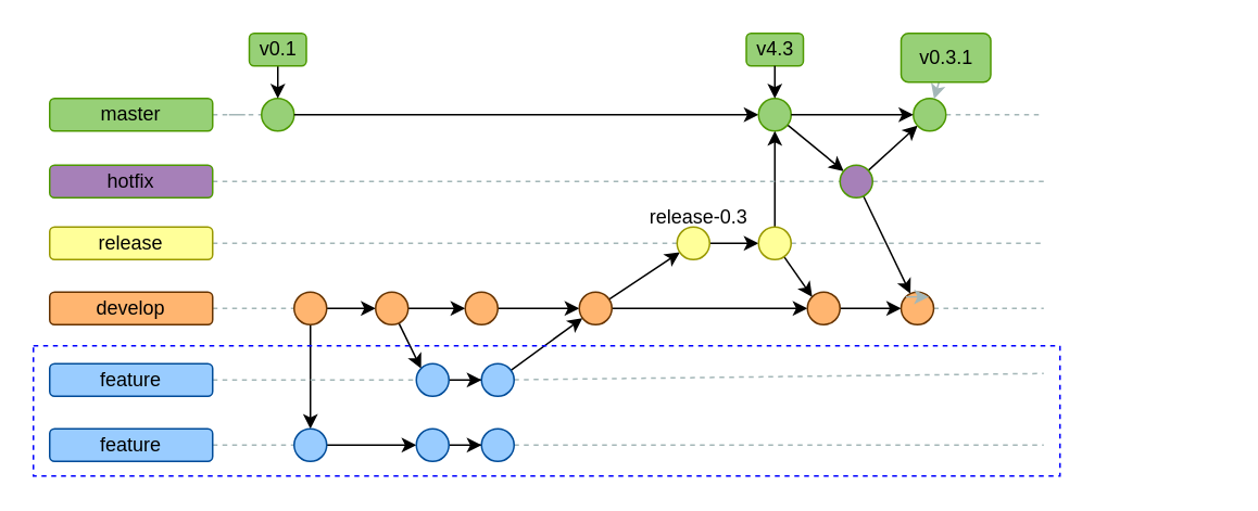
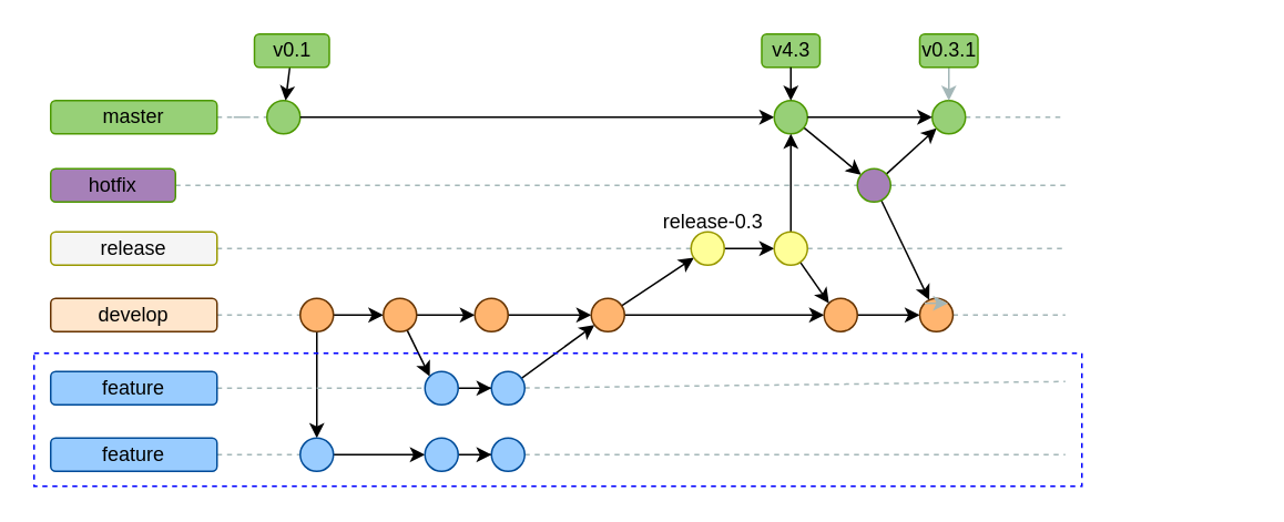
  <mxCell id="0" />
  <mxCell id="1" parent="0" />
  <mxCell id="2" value="" style="edgeStyle=orthogonalEdgeStyle;rounded=0;orthogonalLoop=1;jettySize=auto;html=1;entryX=0;entryY=0.5;entryDx=0;entryDy=0;dashed=1;endArrow=none;endFill=0;strokeColor=#A4B7B8;" parent="1" source="3" target="4" edge="1"><mxGeometry relative="1" as="geometry"><mxPoint x="220" y="90" as="targetPoint" /></mxGeometry></mxCell>
  <mxCell id="3" value="master" style="rounded=1;whiteSpace=wrap;html=1;fillColor=#97D077;strokeColor=#4D9900;" parent="1" vertex="1"><mxGeometry x="30" y="60" width="100" height="20" as="geometry" /></mxCell>
  <mxCell id="4" value="" style="ellipse;whiteSpace=wrap;html=1;aspect=fixed;fillColor=#97D077;strokeColor=#4D9900;" parent="1" vertex="1"><mxGeometry x="160" y="60" width="20" height="20" as="geometry" /></mxCell>
  <mxCell id="5" value="" style="edgeStyle=none;rounded=0;jumpStyle=none;orthogonalLoop=1;jettySize=auto;html=1;exitX=1;exitY=0.5;exitDx=0;exitDy=0;" parent="1" source="4" target="8" edge="1"><mxGeometry relative="1" as="geometry"><mxPoint x="217.5" y="70" as="sourcePoint" /></mxGeometry></mxCell>
  <mxCell id="6" value="" style="edgeStyle=none;rounded=0;jumpStyle=none;orthogonalLoop=1;jettySize=auto;html=1;dashed=1;endArrow=none;endFill=0;strokeColor=#A4B7B8;" parent="1" source="62" edge="1"><mxGeometry relative="1" as="geometry"><mxPoint x="575" y="70" as="targetPoint" /></mxGeometry></mxCell>
  <mxCell id="7" style="edgeStyle=none;rounded=0;jumpStyle=none;orthogonalLoop=1;jettySize=auto;html=1;endArrow=classic;endFill=1;strokeColor=#000000;strokeWidth=1;" parent="1" source="8" target="60" edge="1"><mxGeometry relative="1" as="geometry" /></mxCell>
  <mxCell id="8" value="" style="ellipse;whiteSpace=wrap;html=1;aspect=fixed;fillColor=#97D077;strokeColor=#4D9900;" parent="1" vertex="1"><mxGeometry x="465" y="60" width="20" height="20" as="geometry" /></mxCell>
  <mxCell id="9" style="edgeStyle=none;rounded=0;jumpStyle=none;orthogonalLoop=1;jettySize=auto;html=1;entryX=1;entryY=0.5;entryDx=0;entryDy=0;dashed=1;strokeColor=#A4B7B8;" parent="1" source="10" target="30" edge="1"><mxGeometry relative="1" as="geometry" /></mxCell>
- <mxCell id="10" value="release" style="rounded=1;whiteSpace=wrap;html=1;fillColor=#FFFF99;strokeColor=#999900;" parent="1" vertex="1"><mxGeometry x="30" y="139" width="100" height="20" as="geometry" /></mxCell>
+ <mxCell id="10" value="release" style="rounded=1;whiteSpace=wrap;html=1;fillColor=#f5f5f5;strokeColor=#999900;" parent="1" vertex="1"><mxGeometry x="30" y="139" width="100" height="20" as="geometry" /></mxCell>
  <mxCell id="11" style="edgeStyle=orthogonalEdgeStyle;rounded=0;orthogonalLoop=1;jettySize=auto;html=1;exitX=1;exitY=0.5;exitDx=0;exitDy=0;dashed=1;endArrow=none;endFill=0;strokeColor=#A4B7B8;" parent="1" source="12" target="15" edge="1"><mxGeometry relative="1" as="geometry" /></mxCell>
- <mxCell id="12" value="develop" style="rounded=1;whiteSpace=wrap;html=1;fillColor=#FFB570;strokeColor=#663300;" parent="1" vertex="1"><mxGeometry x="30" y="179" width="100" height="20" as="geometry" /></mxCell>
+ <mxCell id="12" value="develop" style="rounded=1;whiteSpace=wrap;html=1;fillColor=#ffe6cc;strokeColor=#663300;" parent="1" vertex="1"><mxGeometry x="30" y="179" width="100" height="20" as="geometry" /></mxCell>
  <mxCell id="13" style="rounded=0;orthogonalLoop=1;jettySize=auto;html=1;" parent="1" source="15" target="46" edge="1"><mxGeometry relative="1" as="geometry"><mxPoint x="215" y="263" as="targetPoint" /></mxGeometry></mxCell>
  <mxCell id="14" value="" style="edgeStyle=orthogonalEdgeStyle;rounded=0;orthogonalLoop=1;jettySize=auto;html=1;" parent="1" source="15" target="18" edge="1"><mxGeometry relative="1" as="geometry" /></mxCell>
  <mxCell id="15" value="" style="ellipse;whiteSpace=wrap;html=1;aspect=fixed;fillColor=#FFB570;strokeColor=#663300;" parent="1" vertex="1"><mxGeometry x="180" y="179" width="20" height="20" as="geometry" /></mxCell>
  <mxCell id="16" value="" style="edgeStyle=orthogonalEdgeStyle;rounded=0;orthogonalLoop=1;jettySize=auto;html=1;" parent="1" source="18" target="20" edge="1"><mxGeometry relative="1" as="geometry" /></mxCell>
  <mxCell id="17" style="edgeStyle=none;rounded=0;jumpStyle=none;orthogonalLoop=1;jettySize=auto;html=1;entryX=0;entryY=0;entryDx=0;entryDy=0;endArrow=classic;endFill=1;strokeColor=#000000;strokeWidth=1;" parent="1" source="18" target="52" edge="1"><mxGeometry relative="1" as="geometry" /></mxCell>
  <mxCell id="18" value="" style="ellipse;whiteSpace=wrap;html=1;aspect=fixed;fillColor=#FFB570;strokeColor=#663300;" parent="1" vertex="1"><mxGeometry x="230" y="179" width="20" height="20" as="geometry" /></mxCell>
  <mxCell id="19" style="edgeStyle=none;rounded=0;jumpStyle=none;orthogonalLoop=1;jettySize=auto;html=1;" parent="1" source="20" target="24" edge="1"><mxGeometry relative="1" as="geometry" /></mxCell>
  <mxCell id="20" value="" style="ellipse;whiteSpace=wrap;html=1;aspect=fixed;fillColor=#FFB570;strokeColor=#663300;" parent="1" vertex="1"><mxGeometry x="285" y="179" width="20" height="20" as="geometry" /></mxCell>
  <mxCell id="21" value="" style="rounded=0;orthogonalLoop=1;jettySize=auto;html=1;jumpStyle=none;" parent="1" target="24" edge="1"><mxGeometry relative="1" as="geometry"><mxPoint x="313.019" y="227.025" as="sourcePoint" /></mxGeometry></mxCell>
  <mxCell id="22" value="" style="edgeStyle=none;rounded=0;jumpStyle=none;orthogonalLoop=1;jettySize=auto;html=1;" parent="1" source="24" target="27" edge="1"><mxGeometry relative="1" as="geometry" /></mxCell>
  <mxCell id="23" style="edgeStyle=none;rounded=0;jumpStyle=none;orthogonalLoop=1;jettySize=auto;html=1;" parent="1" source="24" target="30" edge="1"><mxGeometry relative="1" as="geometry"><mxPoint x="389" y="179" as="targetPoint" /></mxGeometry></mxCell>
  <mxCell id="24" value="" style="ellipse;whiteSpace=wrap;html=1;aspect=fixed;fillColor=#FFB570;strokeColor=#663300;" parent="1" vertex="1"><mxGeometry x="355" y="179" width="20" height="20" as="geometry" /></mxCell>
  <mxCell id="25" value="" style="edgeStyle=none;rounded=0;jumpStyle=none;orthogonalLoop=1;jettySize=auto;html=1;dashed=1;endArrow=none;endFill=0;strokeColor=#A4B7B8;exitX=1;exitY=0.5;exitDx=0;exitDy=0;" parent="1" source="28" edge="1"><mxGeometry relative="1" as="geometry"><mxPoint x="550" y="189" as="sourcePoint" /><mxPoint x="640" y="189" as="targetPoint" /></mxGeometry></mxCell>
  <mxCell id="26" value="" style="edgeStyle=none;rounded=0;jumpStyle=none;orthogonalLoop=1;jettySize=auto;html=1;endArrow=classic;endFill=1;strokeColor=#000000;strokeWidth=1;" parent="1" source="27" target="28" edge="1"><mxGeometry relative="1" as="geometry" /></mxCell>
  <mxCell id="27" value="" style="ellipse;whiteSpace=wrap;html=1;aspect=fixed;fillColor=#FFB570;strokeColor=#663300;" parent="1" vertex="1"><mxGeometry x="495" y="179" width="20" height="20" as="geometry" /></mxCell>
  <mxCell id="28" value="" style="ellipse;whiteSpace=wrap;html=1;aspect=fixed;fillColor=#FFB570;strokeColor=#663300;" parent="1" vertex="1"><mxGeometry x="552.5" y="179" width="20" height="20" as="geometry" /></mxCell>
  <mxCell id="29" value="" style="edgeStyle=none;rounded=0;jumpStyle=none;orthogonalLoop=1;jettySize=auto;html=1;" parent="1" source="30" target="34" edge="1"><mxGeometry relative="1" as="geometry" /></mxCell>
  <mxCell id="30" value="" style="ellipse;whiteSpace=wrap;html=1;aspect=fixed;fillColor=#FFFF99;strokeColor=#999900;" parent="1" vertex="1"><mxGeometry x="415" y="139" width="20" height="20" as="geometry" /></mxCell>
  <mxCell id="31" style="edgeStyle=none;rounded=0;jumpStyle=none;orthogonalLoop=1;jettySize=auto;html=1;entryX=0.5;entryY=1;entryDx=0;entryDy=0;" parent="1" source="34" target="8" edge="1"><mxGeometry relative="1" as="geometry" /></mxCell>
  <mxCell id="32" value="" style="edgeStyle=none;rounded=0;jumpStyle=none;orthogonalLoop=1;jettySize=auto;html=1;dashed=1;endArrow=none;endFill=0;strokeColor=#A4B7B8;" parent="1" source="34" edge="1"><mxGeometry relative="1" as="geometry"><mxPoint x="640" y="149" as="targetPoint" /></mxGeometry></mxCell>
  <mxCell id="33" style="edgeStyle=none;rounded=0;jumpStyle=none;orthogonalLoop=1;jettySize=auto;html=1;entryX=0;entryY=0;entryDx=0;entryDy=0;endArrow=classic;endFill=1;strokeColor=#000000;strokeWidth=1;" parent="1" source="34" target="27" edge="1"><mxGeometry relative="1" as="geometry" /></mxCell>
  <mxCell id="34" value="" style="ellipse;whiteSpace=wrap;html=1;aspect=fixed;fillColor=#FFFF99;strokeColor=#999900;" parent="1" vertex="1"><mxGeometry x="465" y="139" width="20" height="20" as="geometry" /></mxCell>
  <mxCell id="35" style="edgeStyle=none;rounded=0;jumpStyle=none;orthogonalLoop=1;jettySize=auto;html=1;endArrow=classic;endFill=1;strokeWidth=1;" parent="1" source="36" target="4" edge="1"><mxGeometry relative="1" as="geometry" /></mxCell>
- <mxCell id="36" value="v0.1" style="rounded=1;whiteSpace=wrap;html=1;fillColor=#97D077;strokeColor=#4D9900;" parent="1" vertex="1"><mxGeometry x="152.5" y="20" width="35" height="20" as="geometry" /></mxCell>
+ <mxCell id="36" value="v0.1" style="rounded=1;whiteSpace=wrap;html=1;fillColor=#97D077;strokeColor=#4D9900;" parent="1" vertex="1"><mxGeometry x="152.5" y="20" width="45" height="20" as="geometry" /></mxCell>
  <mxCell id="37" value="v4.3" style="rounded=1;whiteSpace=wrap;html=1;fillColor=#97D077;strokeColor=#4D9900;" parent="1" vertex="1"><mxGeometry x="457.5" y="20" width="35" height="20" as="geometry" /></mxCell>
  <mxCell id="38" style="edgeStyle=none;rounded=0;jumpStyle=none;orthogonalLoop=1;jettySize=auto;html=1;endArrow=classic;endFill=1;entryX=0.5;entryY=0;entryDx=0;entryDy=0;" parent="1" source="37" target="8" edge="1"><mxGeometry relative="1" as="geometry"><mxPoint x="313.167" y="60" as="sourcePoint" /><mxPoint x="314.501" y="80.012" as="targetPoint" /></mxGeometry></mxCell>
  <mxCell id="39" value="" style="rounded=0;whiteSpace=wrap;html=1;strokeColor=#0000FF;fillColor=none;gradientColor=none;dashed=1;" parent="1" vertex="1"><mxGeometry x="20" y="212" width="630" height="80" as="geometry" /></mxCell>
  <mxCell id="40" value="release-0.3" style="text;html=1;align=center;verticalAlign=middle;resizable=0;points=[];autosize=1;" parent="1" vertex="1"><mxGeometry x="388" y="123" width="80" height="20" as="geometry" /></mxCell>
  <mxCell id="41" style="edgeStyle=orthogonalEdgeStyle;rounded=0;orthogonalLoop=1;jettySize=auto;html=1;dashed=1;strokeColor=#A4B7B8;endArrow=none;endFill=0;" parent="1" source="42" target="52" edge="1"><mxGeometry relative="1" as="geometry" /></mxCell>
  <mxCell id="42" value="feature" style="rounded=1;whiteSpace=wrap;html=1;fillColor=#99CCFF;strokeColor=#004C99;" parent="1" vertex="1"><mxGeometry x="30" y="223" width="100" height="20" as="geometry" /></mxCell>
  <mxCell id="43" style="edgeStyle=none;rounded=0;jumpStyle=none;orthogonalLoop=1;jettySize=auto;html=1;entryX=0;entryY=0.5;entryDx=0;entryDy=0;dashed=1;endArrow=none;endFill=0;strokeColor=#A4B7B8;" parent="1" source="44" target="46" edge="1"><mxGeometry relative="1" as="geometry" /></mxCell>
  <mxCell id="44" value="feature" style="rounded=1;whiteSpace=wrap;html=1;fillColor=#99CCFF;strokeColor=#004C99;" parent="1" vertex="1"><mxGeometry x="30" y="263" width="100" height="20" as="geometry" /></mxCell>
  <mxCell id="45" style="edgeStyle=orthogonalEdgeStyle;rounded=0;orthogonalLoop=1;jettySize=auto;html=1;entryX=0;entryY=0.5;entryDx=0;entryDy=0;" parent="1" source="46" target="48" edge="1"><mxGeometry relative="1" as="geometry" /></mxCell>
  <mxCell id="46" value="" style="ellipse;whiteSpace=wrap;html=1;aspect=fixed;fillColor=#99CCFF;strokeColor=#004C99;" parent="1" vertex="1"><mxGeometry x="180" y="263" width="20" height="20" as="geometry" /></mxCell>
  <mxCell id="47" value="" style="edgeStyle=orthogonalEdgeStyle;rounded=0;orthogonalLoop=1;jettySize=auto;html=1;" parent="1" source="48" target="50" edge="1"><mxGeometry relative="1" as="geometry" /></mxCell>
  <mxCell id="48" value="" style="ellipse;whiteSpace=wrap;html=1;aspect=fixed;fillColor=#99CCFF;strokeColor=#004C99;" parent="1" vertex="1"><mxGeometry x="255" y="263" width="20" height="20" as="geometry" /></mxCell>
  <mxCell id="49" value="" style="edgeStyle=none;rounded=0;jumpStyle=none;orthogonalLoop=1;jettySize=auto;html=1;dashed=1;endArrow=none;endFill=0;strokeColor=#A4B7B8;" parent="1" source="50" edge="1"><mxGeometry relative="1" as="geometry"><mxPoint x="640" y="273" as="targetPoint" /></mxGeometry></mxCell>
  <mxCell id="50" value="" style="ellipse;whiteSpace=wrap;html=1;aspect=fixed;fillColor=#99CCFF;strokeColor=#004C99;" parent="1" vertex="1"><mxGeometry x="295" y="263" width="20" height="20" as="geometry" /></mxCell>
  <mxCell id="51" value="" style="edgeStyle=orthogonalEdgeStyle;rounded=0;orthogonalLoop=1;jettySize=auto;html=1;" parent="1" source="52" target="54" edge="1"><mxGeometry relative="1" as="geometry" /></mxCell>
  <mxCell id="52" value="" style="ellipse;whiteSpace=wrap;html=1;aspect=fixed;fillColor=#99CCFF;strokeColor=#004C99;" parent="1" vertex="1"><mxGeometry x="255" y="223" width="20" height="20" as="geometry" /></mxCell>
  <mxCell id="53" value="" style="edgeStyle=none;rounded=0;jumpStyle=none;orthogonalLoop=1;jettySize=auto;html=1;endArrow=none;endFill=0;strokeWidth=1;dashed=1;strokeColor=#A4B7B8;" parent="1" source="54" edge="1"><mxGeometry relative="1" as="geometry"><mxPoint x="640" y="229" as="targetPoint" /></mxGeometry></mxCell>
  <mxCell id="54" value="" style="ellipse;whiteSpace=wrap;html=1;aspect=fixed;fillColor=#99CCFF;strokeColor=#004C99;" parent="1" vertex="1"><mxGeometry x="295" y="223" width="20" height="20" as="geometry" /></mxCell>
  <mxCell id="55" style="edgeStyle=none;rounded=0;jumpStyle=none;orthogonalLoop=1;jettySize=auto;html=1;dashed=1;endArrow=none;endFill=0;strokeColor=#A4B7B8;strokeWidth=1;" parent="1" source="56" target="60" edge="1"><mxGeometry relative="1" as="geometry" /></mxCell>
- <mxCell id="56" value="hotfix" style="rounded=1;whiteSpace=wrap;html=1;fillColor=#A680B8;strokeColor=#4D9900;" parent="1" vertex="1"><mxGeometry x="30" y="101" width="100" height="20" as="geometry" /></mxCell>
+ <mxCell id="56" value="hotfix" style="rounded=1;whiteSpace=wrap;html=1;fillColor=#A680B8;strokeColor=#4D9900;" parent="1" vertex="1"><mxGeometry x="30" y="101" width="75" height="20" as="geometry" /></mxCell>
  <mxCell id="57" value="" style="edgeStyle=none;rounded=0;jumpStyle=none;orthogonalLoop=1;jettySize=auto;html=1;endArrow=classic;endFill=1;strokeColor=#000000;strokeWidth=1;" parent="1" source="60" target="62" edge="1"><mxGeometry relative="1" as="geometry" /></mxCell>
  <mxCell id="58" value="" style="edgeStyle=none;rounded=0;jumpStyle=none;orthogonalLoop=1;jettySize=auto;html=1;endArrow=none;endFill=0;strokeColor=#A4B7B8;strokeWidth=1;dashed=1;" parent="1" source="60" edge="1"><mxGeometry relative="1" as="geometry"><mxPoint x="640" y="111" as="targetPoint" /></mxGeometry></mxCell>
  <mxCell id="59" style="edgeStyle=none;rounded=0;jumpStyle=none;orthogonalLoop=1;jettySize=auto;html=1;endArrow=classic;endFill=1;strokeColor=#000000;strokeWidth=1;" parent="1" source="60" target="28" edge="1"><mxGeometry relative="1" as="geometry" /></mxCell>
  <mxCell id="60" value="" style="ellipse;whiteSpace=wrap;html=1;aspect=fixed;fillColor=#A680B8;strokeColor=#4D9900;" parent="1" vertex="1"><mxGeometry x="515" y="101" width="20" height="20" as="geometry" /></mxCell>
  <mxCell id="61" value="" style="edgeStyle=none;rounded=0;jumpStyle=none;orthogonalLoop=1;jettySize=auto;html=1;endArrow=none;endFill=0;strokeColor=#A4B7B8;strokeWidth=1;dashed=1;" parent="1" source="62" edge="1"><mxGeometry relative="1" as="geometry"><mxPoint x="640" y="70" as="targetPoint" /></mxGeometry></mxCell>
  <mxCell id="62" value="" style="ellipse;whiteSpace=wrap;html=1;aspect=fixed;fillColor=#97D077;strokeColor=#4D9900;" parent="1" vertex="1"><mxGeometry x="560" y="60" width="20" height="20" as="geometry" /></mxCell>
  <mxCell id="63" value="" style="edgeStyle=none;rounded=0;jumpStyle=none;orthogonalLoop=1;jettySize=auto;html=1;endArrow=classic;endFill=1;strokeColor=#000000;" parent="1" source="8" target="62" edge="1"><mxGeometry relative="1" as="geometry"><mxPoint x="485" y="70" as="sourcePoint" /><mxPoint x="575" y="70" as="targetPoint" /></mxGeometry></mxCell>
  <mxCell id="64" style="edgeStyle=none;rounded=0;jumpStyle=none;orthogonalLoop=1;jettySize=auto;html=1;endArrow=classic;endFill=1;strokeColor=#A4B7B8;strokeWidth=1;" parent="1" source="65" target="62" edge="1"><mxGeometry relative="1" as="geometry" /></mxCell>
- <mxCell id="65" value="v0.3.1" style="rounded=1;whiteSpace=wrap;html=1;fillColor=#97D077;strokeColor=#4D9900;" parent="1" vertex="1"><mxGeometry x="552.5" y="20" width="55" height="30" as="geometry" /></mxCell>
+ <mxCell id="65" value="v0.3.1" style="rounded=1;whiteSpace=wrap;html=1;fillColor=#97D077;strokeColor=#4D9900;" parent="1" vertex="1"><mxGeometry x="552.5" y="20" width="35" height="20" as="geometry" /></mxCell>
  <mxCell id="66" style="edgeStyle=none;rounded=0;jumpStyle=none;orthogonalLoop=1;jettySize=auto;html=1;exitX=0;exitY=0;exitDx=0;exitDy=0;entryX=1;entryY=0;entryDx=0;entryDy=0;endArrow=classic;endFill=1;strokeColor=#A4B7B8;strokeWidth=1;" parent="1" source="28" target="28" edge="1"><mxGeometry relative="1" as="geometry" /></mxCell>
  <mxCell id="67" style="edgeStyle=none;rounded=0;jumpStyle=none;orthogonalLoop=1;jettySize=auto;html=1;exitX=1;exitY=0.5;exitDx=0;exitDy=0;endArrow=classic;endFill=1;strokeColor=#000000;strokeWidth=1;" parent="1" edge="1"><mxGeometry relative="1" as="geometry"><mxPoint x="750" y="189" as="sourcePoint" /><mxPoint x="750" y="189" as="targetPoint" /></mxGeometry></mxCell>
